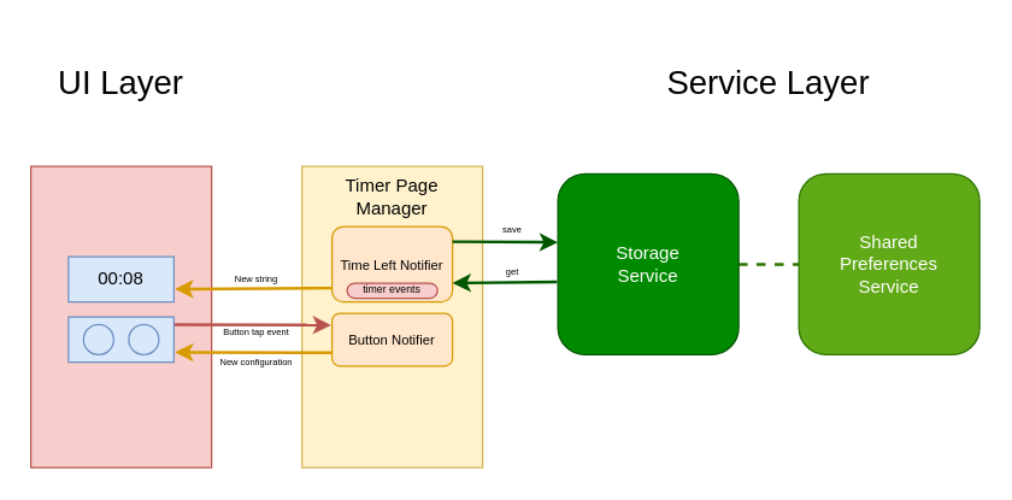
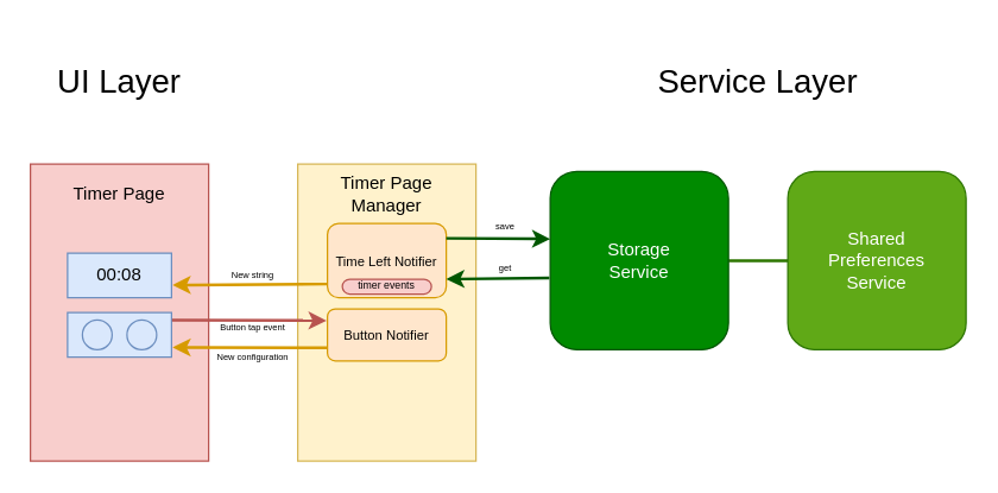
  <mxCell id="0" />
  <mxCell id="1" parent="0" />
  <mxCell id="2" value="" style="rounded=0;whiteSpace=wrap;html=1;fillColor=#f8cecc;strokeColor=#b85450;" parent="1" vertex="1"><mxGeometry x="20" y="110" width="120" height="200" as="geometry" /></mxCell>
  <mxCell id="3" value="" style="rounded=0;whiteSpace=wrap;html=1;fillColor=#fff2cc;strokeColor=#d6b656;" parent="1" vertex="1"><mxGeometry x="200" y="110" width="120" height="200" as="geometry" /></mxCell>
  <mxCell id="4" value="" style="endArrow=classic;html=1;entryX=1.01;entryY=0.781;entryDx=0;entryDy=0;exitX=0;exitY=0.75;exitDx=0;exitDy=0;fillColor=#ffe6cc;strokeColor=#d79b00;strokeWidth=2;entryPerimeter=0;" edge="1" parent="1" target="15"><mxGeometry width="50" height="50" relative="1" as="geometry"><mxPoint x="220" y="233.75" as="sourcePoint" /><mxPoint x="115" y="235" as="targetPoint" /><Array as="points" /></mxGeometry></mxCell>
- <mxCell id="5" style="edgeStyle=orthogonalEdgeStyle;curved=1;rounded=0;orthogonalLoop=1;jettySize=auto;html=1;entryX=0;entryY=0.5;entryDx=0;entryDy=0;startArrow=none;startFill=0;endArrow=none;endFill=0;strokeWidth=2;fillColor=#60a917;strokeColor=#2D7600;dashed=1;" parent="1" source="6" target="7" edge="1"><mxGeometry relative="1" as="geometry" /></mxCell>
+ <mxCell id="5" style="edgeStyle=orthogonalEdgeStyle;curved=1;rounded=0;orthogonalLoop=1;jettySize=auto;html=1;entryX=0;entryY=0.5;entryDx=0;entryDy=0;startArrow=none;startFill=0;endArrow=none;endFill=0;strokeWidth=2;fillColor=#60a917;strokeColor=#2D7600;" parent="1" source="6" target="7" edge="1"><mxGeometry relative="1" as="geometry" /></mxCell>
  <mxCell id="6" value="Storage&lt;br&gt;Service" style="rounded=1;whiteSpace=wrap;html=1;fillColor=#008a00;strokeColor=#005700;fontColor=#ffffff;" parent="1" vertex="1"><mxGeometry x="370" y="115" width="120" height="120" as="geometry" /></mxCell>
  <mxCell id="7" value="Shared&lt;br&gt;Preferences&lt;br&gt;Service" style="rounded=1;whiteSpace=wrap;html=1;fillColor=#60a917;strokeColor=#2D7600;fontColor=#ffffff;" parent="1" vertex="1"><mxGeometry x="530" y="115" width="120" height="120" as="geometry" /></mxCell>
  <mxCell id="8" value="&lt;font style=&quot;font-size: 22px&quot;&gt;UI Layer&lt;/font&gt;" style="text;html=1;strokeColor=none;fillColor=none;align=center;verticalAlign=middle;whiteSpace=wrap;rounded=0;" parent="1" vertex="1"><mxGeometry x="20" y="20" width="120" height="70" as="geometry" /></mxCell>
  <mxCell id="9" value="&lt;font style=&quot;font-size: 22px&quot;&gt;Service Layer&lt;/font&gt;" style="text;html=1;strokeColor=none;fillColor=none;align=center;verticalAlign=middle;whiteSpace=wrap;rounded=0;" parent="1" vertex="1"><mxGeometry x="370" y="20" width="280" height="70" as="geometry" /></mxCell>
  <mxCell id="10" value="&lt;font style=&quot;font-size: 6px&quot;&gt;Button tap event&lt;/font&gt;" style="text;html=1;strokeColor=none;fillColor=none;align=center;verticalAlign=middle;whiteSpace=wrap;rounded=0;" parent="1" vertex="1"><mxGeometry x="140" y="207.5" width="60" height="20" as="geometry" /></mxCell>
  <mxCell id="11" value="&lt;font style=&quot;font-size: 6px&quot;&gt;New configuration&lt;/font&gt;" style="text;html=1;strokeColor=none;fillColor=none;align=center;verticalAlign=middle;whiteSpace=wrap;rounded=0;" parent="1" vertex="1"><mxGeometry x="140" y="232.5" width="60" height="10" as="geometry" /></mxCell>
+ <mxCell id="12" value="Timer Page" style="text;html=1;strokeColor=none;fillColor=none;align=center;verticalAlign=middle;whiteSpace=wrap;rounded=0;" vertex="1" parent="1"><mxGeometry x="40" y="120" width="80" height="20" as="geometry" /></mxCell>
  <mxCell id="13" value="Timer Page Manager" style="text;html=1;strokeColor=none;fillColor=none;align=center;verticalAlign=middle;whiteSpace=wrap;rounded=0;" vertex="1" parent="1"><mxGeometry x="210" y="120" width="100" height="20" as="geometry" /></mxCell>
  <mxCell id="14" value="00:08" style="rounded=0;whiteSpace=wrap;html=1;fillColor=#dae8fc;strokeColor=#6c8ebf;" vertex="1" parent="1"><mxGeometry x="45" y="170" width="70" height="30" as="geometry" /></mxCell>
  <mxCell id="15" value="" style="rounded=0;whiteSpace=wrap;html=1;fillColor=#dae8fc;strokeColor=#6c8ebf;" vertex="1" parent="1"><mxGeometry x="45" y="210" width="70" height="30" as="geometry" /></mxCell>
  <mxCell id="16" value="" style="ellipse;whiteSpace=wrap;html=1;aspect=fixed;fillColor=#dae8fc;strokeColor=#6c8ebf;" vertex="1" parent="1"><mxGeometry x="55" y="215" width="20" height="20" as="geometry" /></mxCell>
  <mxCell id="17" value="" style="ellipse;whiteSpace=wrap;html=1;aspect=fixed;fillColor=#dae8fc;strokeColor=#6c8ebf;" vertex="1" parent="1"><mxGeometry x="85" y="215" width="20" height="20" as="geometry" /></mxCell>
  <mxCell id="18" value="&lt;font style=&quot;font-size: 9px&quot;&gt;Button Notifier&lt;/font&gt;" style="rounded=1;whiteSpace=wrap;html=1;fillColor=#ffe6cc;strokeColor=#d79b00;" vertex="1" parent="1"><mxGeometry x="220" y="207.5" width="80" height="35" as="geometry" /></mxCell>
  <mxCell id="19" value="" style="endArrow=classic;html=1;entryX=-0.007;entryY=0.226;entryDx=0;entryDy=0;exitX=1.005;exitY=0.167;exitDx=0;exitDy=0;entryPerimeter=0;fillColor=#f8cecc;strokeColor=#b85450;strokeWidth=2;exitPerimeter=0;" edge="1" parent="1" source="15" target="18"><mxGeometry width="50" height="50" relative="1" as="geometry"><mxPoint x="115" y="215" as="sourcePoint" /><mxPoint x="220" y="211.25" as="targetPoint" /><Array as="points" /></mxGeometry></mxCell>
  <mxCell id="20" value="" style="endArrow=classic;html=1;exitX=-0.002;exitY=0.816;exitDx=0;exitDy=0;fillColor=#ffe6cc;strokeColor=#d79b00;strokeWidth=2;entryX=1.01;entryY=0.716;entryDx=0;entryDy=0;entryPerimeter=0;exitPerimeter=0;" edge="1" parent="1" source="22" target="14"><mxGeometry width="50" height="50" relative="1" as="geometry"><mxPoint x="135" y="197.5" as="sourcePoint" /><mxPoint x="115" y="193" as="targetPoint" /><Array as="points" /></mxGeometry></mxCell>
  <mxCell id="21" value="&lt;font style=&quot;font-size: 6px&quot;&gt;New string&lt;/font&gt;" style="text;html=1;strokeColor=none;fillColor=none;align=center;verticalAlign=middle;whiteSpace=wrap;rounded=0;" vertex="1" parent="1"><mxGeometry x="150" y="177.5" width="40" height="10" as="geometry" /></mxCell>
  <mxCell id="22" value="&lt;font style=&quot;font-size: 9px&quot;&gt;Time Left Notifier&lt;/font&gt;" style="rounded=1;whiteSpace=wrap;html=1;fillColor=#ffe6cc;strokeColor=#d79b00;" vertex="1" parent="1"><mxGeometry x="220" y="150" width="80" height="50" as="geometry" /></mxCell>
  <mxCell id="23" value="" style="group" vertex="1" connectable="0" parent="1"><mxGeometry x="230" y="172.5" width="60" height="35" as="geometry" /></mxCell>
  <mxCell id="24" value="" style="rounded=1;whiteSpace=wrap;html=1;arcSize=50;fillColor=#f8cecc;strokeColor=#b85450;" vertex="1" parent="23"><mxGeometry y="15" width="60" height="10" as="geometry" /></mxCell>
  <mxCell id="25" value="&lt;font style=&quot;font-size: 7px&quot;&gt;timer events&lt;/font&gt;" style="text;html=1;strokeColor=none;fillColor=none;align=center;verticalAlign=middle;whiteSpace=wrap;rounded=0;" vertex="1" parent="23"><mxGeometry width="60" height="35" as="geometry" /></mxCell>
  <mxCell id="26" value="" style="endArrow=classic;html=1;exitX=-0.005;exitY=0.597;exitDx=0;exitDy=0;fillColor=#008a00;strokeColor=#005700;strokeWidth=2;exitPerimeter=0;entryX=1;entryY=0.75;entryDx=0;entryDy=0;" edge="1" parent="1" source="6" target="22"><mxGeometry width="50" height="50" relative="1" as="geometry"><mxPoint x="402.2" y="184.66" as="sourcePoint" /><mxPoint x="300" y="185" as="targetPoint" /><Array as="points" /></mxGeometry></mxCell>
  <mxCell id="27" value="" style="endArrow=classic;html=1;entryX=-0.007;entryY=0.226;entryDx=0;entryDy=0;entryPerimeter=0;fillColor=#008a00;strokeColor=#005700;strokeWidth=2;" edge="1" parent="1"><mxGeometry width="50" height="50" relative="1" as="geometry"><mxPoint x="300" y="160" as="sourcePoint" /><mxPoint x="370" y="160.4" as="targetPoint" /><Array as="points" /></mxGeometry></mxCell>
  <mxCell id="28" value="&lt;font style=&quot;font-size: 6px&quot;&gt;get&lt;/font&gt;" style="text;html=1;strokeColor=none;fillColor=none;align=center;verticalAlign=middle;whiteSpace=wrap;rounded=0;" vertex="1" parent="1"><mxGeometry x="320" y="172.5" width="40" height="10" as="geometry" /></mxCell>
  <mxCell id="29" value="&lt;font style=&quot;font-size: 6px&quot;&gt;save&lt;/font&gt;" style="text;html=1;strokeColor=none;fillColor=none;align=center;verticalAlign=middle;whiteSpace=wrap;rounded=0;" vertex="1" parent="1"><mxGeometry x="320" y="140" width="40" height="20" as="geometry" /></mxCell>
